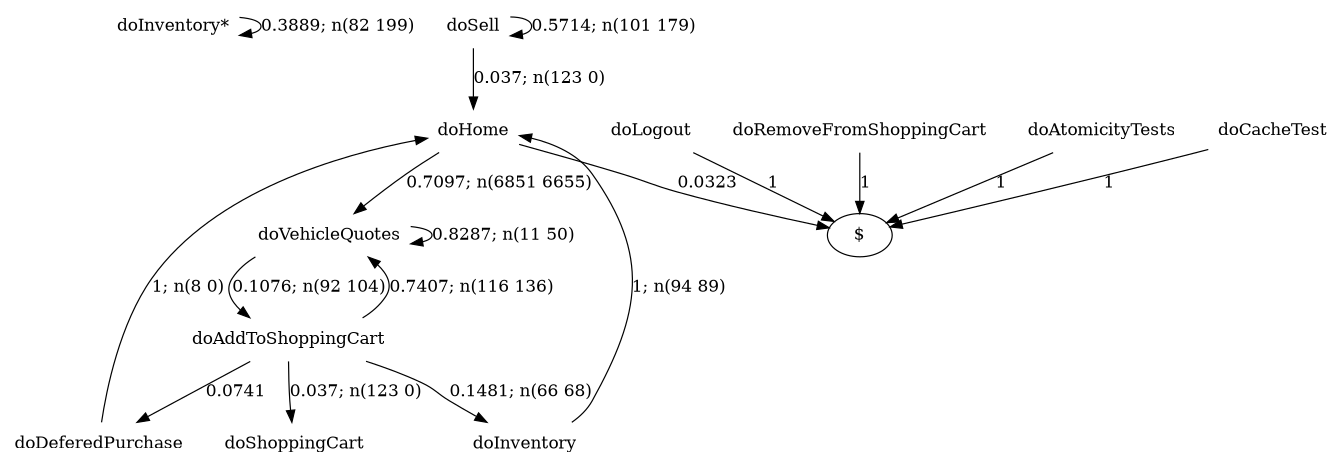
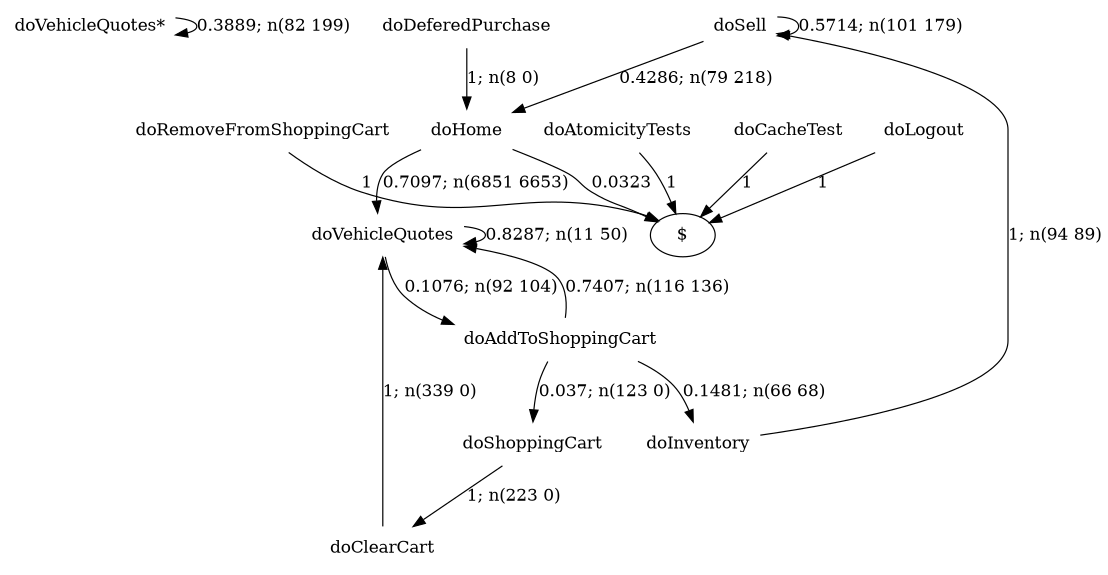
  digraph {
    node [shape=none]
    edge [style=solid]
-   n1 [label="doInventory*"]
+   n1 [label="doVehicleQuotes*"]
    n2 [label=doSell]
    n3 [label=doHome]
    "$" [shape=""]
    n5 [label=doAtomicityTests]
    n6 [label=doCacheTest]
    n7 [label=doVehicleQuotes]
    n8 [label=doAddToShoppingCart]
    n9 [label=doDeferedPurchase]
    n10 [label=doShoppingCart]
    n11 [label=doInventory]
+   n12 [label=doClearCart]
    n13 [label=doLogout]
    n14 [label=doRemoveFromShoppingCart]
    n1 -> n1 [label="0.3889; n(82 199)"]
    n2 -> n2 [label="0.5714; n(101 179)"]
-   n2 -> n3 [label="0.037; n(123 0)"]
+   n2 -> n3 [label="0.4286; n(79 218)"]
    n3 -> "$" [label=0.0323]
-   n3 -> n7 [label="0.7097; n(6851 6655)"]
+   n3 -> n7 [label="0.7097; n(6851 6653)"]
    n5 -> "$" [label=1]
    n6 -> "$" [label=1]
    n7 -> n7 [label="0.8287; n(11 50)"]
    n7 -> n8 [label="0.1076; n(92 104)"]
    n8 -> n7 [label="0.7407; n(116 136)"]
-   n8 -> n9 [label=0.0741]
    n8 -> n10 [label="0.037; n(123 0)"]
    n8 -> n11 [label="0.1481; n(66 68)"]
    n9 -> n3 [label="1; n(8 0)"]
-   n11 -> n3 [label="1; n(94 89)"]
+   n10 -> n12 [label="1; n(223 0)"]
+   n11 -> n2 [label="1; n(94 89)"]
+   n12 -> n7 [label="1; n(339 0)"]
    n13 -> "$" [label=1]
    n14 -> "$" [label=1]
  }
